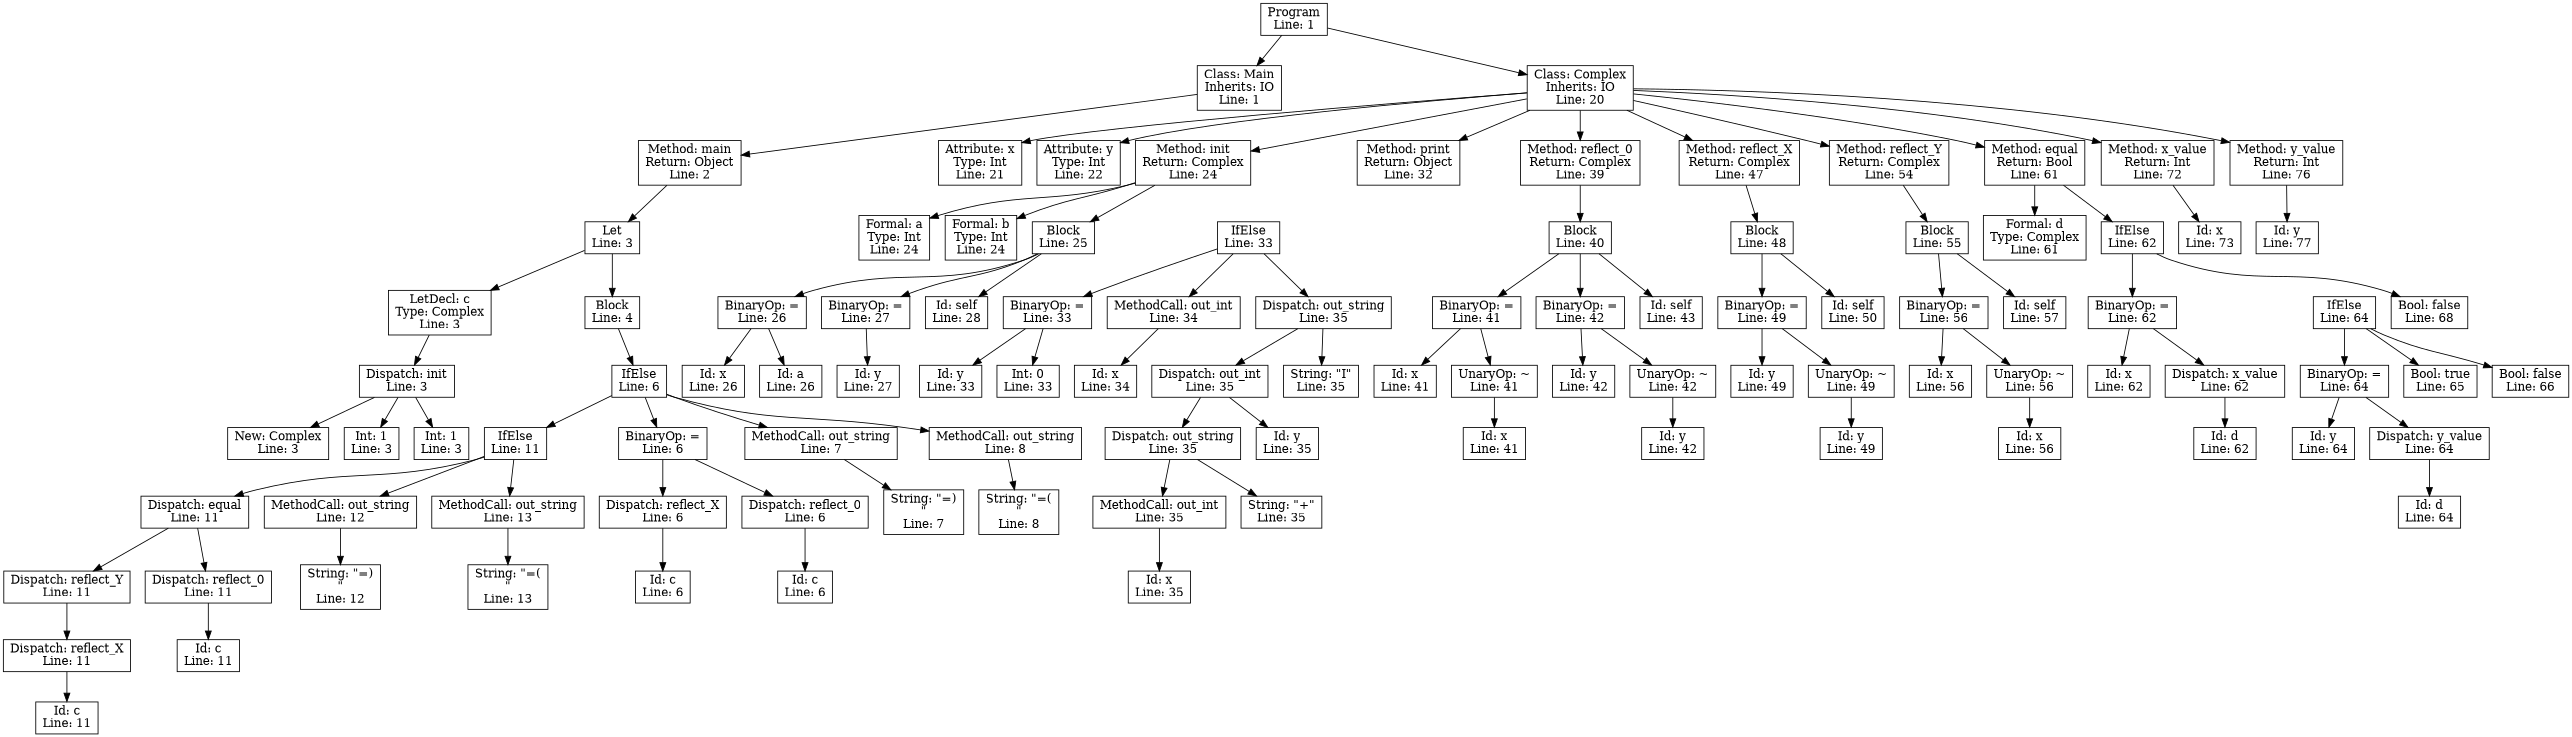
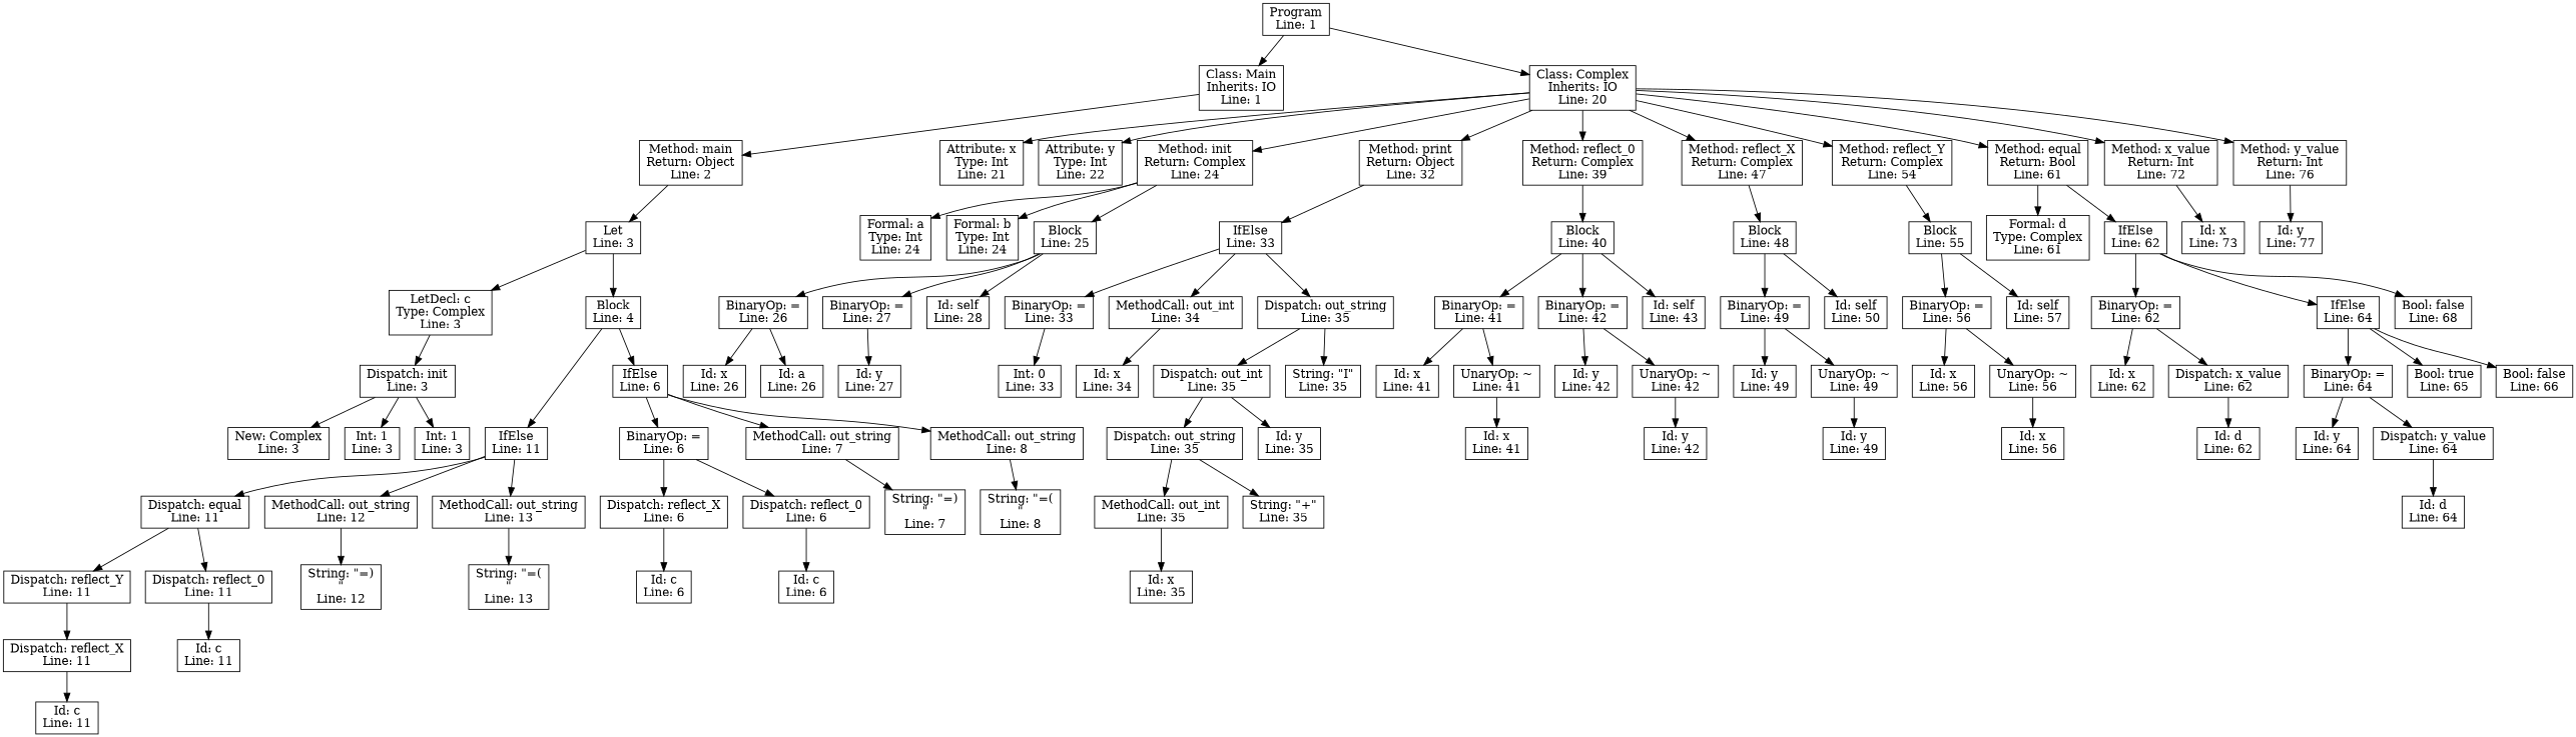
  digraph {
    node [shape=box]
    n1 [label="Program\nLine: 1"]
    n2 [label="Class: Main\nInherits: IO\nLine: 1"]
    n3 [label="Class: Complex\nInherits: IO\nLine: 20"]
    n4 [label="Method: main\nReturn: Object\nLine: 2"]
    n5 [label="Attribute: x\nType: Int\nLine: 21"]
    n6 [label="Attribute: y\nType: Int\nLine: 22"]
    n7 [label="Method: init\nReturn: Complex\nLine: 24"]
    n8 [label="Method: print\nReturn: Object\nLine: 32"]
    n9 [label="Method: reflect_0\nReturn: Complex\nLine: 39"]
    n10 [label="Method: reflect_X\nReturn: Complex\nLine: 47"]
    n11 [label="Method: reflect_Y\nReturn: Complex\nLine: 54"]
    n12 [label="Method: equal\nReturn: Bool\nLine: 61"]
    n13 [label="Method: x_value\nReturn: Int\nLine: 72"]
    n14 [label="Method: y_value\nReturn: Int\nLine: 76"]
    n15 [label="Let\nLine: 3"]
    n16 [label="LetDecl: c\nType: Complex\nLine: 3"]
    n17 [label="Block\nLine: 4"]
    n18 [label="Dispatch: init\nLine: 3"]
    n19 [label="IfElse\nLine: 6"]
    n20 [label="IfElse\nLine: 11"]
    n21 [label="New: Complex\nLine: 3"]
    n22 [label="Int: 1\nLine: 3"]
    n23 [label="Int: 1\nLine: 3"]
    n24 [label="BinaryOp: =\nLine: 6"]
    n25 [label="MethodCall: out_string\nLine: 7"]
    n26 [label="MethodCall: out_string\nLine: 8"]
    n27 [label="Dispatch: equal\nLine: 11"]
    n28 [label="MethodCall: out_string\nLine: 12"]
    n29 [label="MethodCall: out_string\nLine: 13"]
    n30 [label="Dispatch: reflect_X\nLine: 6"]
    n31 [label="Dispatch: reflect_0\nLine: 6"]
    n32 [label="String: \"=)\n\"\nLine: 7"]
    n33 [label="String: \"=(\n\"\nLine: 8"]
    n34 [label="Id: c\nLine: 6"]
    n35 [label="Id: c\nLine: 6"]
    n36 [label="Dispatch: reflect_Y\nLine: 11"]
    n37 [label="Dispatch: reflect_0\nLine: 11"]
    n38 [label="String: \"=)\n\"\nLine: 12"]
    n39 [label="String: \"=(\n\"\nLine: 13"]
    n40 [label="Dispatch: reflect_X\nLine: 11"]
    n41 [label="Id: c\nLine: 11"]
    n42 [label="Id: c\nLine: 11"]
    n43 [label="Formal: a\nType: Int\nLine: 24"]
    n44 [label="Formal: b\nType: Int\nLine: 24"]
    n45 [label="Block\nLine: 25"]
    n46 [label="IfElse\nLine: 33"]
    n47 [label="Block\nLine: 40"]
    n48 [label="Block\nLine: 48"]
    n49 [label="Block\nLine: 55"]
    n50 [label="Formal: d\nType: Complex\nLine: 61"]
    n51 [label="IfElse\nLine: 62"]
    n52 [label="Id: x\nLine: 73"]
    n53 [label="Id: y\nLine: 77"]
    n54 [label="BinaryOp: =\nLine: 26"]
    n55 [label="BinaryOp: =\nLine: 27"]
    n56 [label="Id: self\nLine: 28"]
    n57 [label="Id: x\nLine: 26"]
    n58 [label="Id: a\nLine: 26"]
    n59 [label="Id: y\nLine: 27"]
    n60 [label="BinaryOp: =\nLine: 33"]
    n61 [label="MethodCall: out_int\nLine: 34"]
    n62 [label="Dispatch: out_string\nLine: 35"]
-   n63 [label="Id: y\nLine: 33"]
    n64 [label="Int: 0\nLine: 33"]
    n65 [label="Id: x\nLine: 34"]
    n66 [label="Dispatch: out_int\nLine: 35"]
    n67 [label="String: \"I\"\nLine: 35"]
    n68 [label="Dispatch: out_string\nLine: 35"]
    n69 [label="Id: y\nLine: 35"]
    n70 [label="MethodCall: out_int\nLine: 35"]
    n71 [label="String: \"+\"\nLine: 35"]
    n72 [label="Id: x\nLine: 35"]
    n73 [label="BinaryOp: =\nLine: 41"]
    n74 [label="BinaryOp: =\nLine: 42"]
    n75 [label="Id: self\nLine: 43"]
    n76 [label="Id: x\nLine: 41"]
    n77 [label="UnaryOp: ~\nLine: 41"]
    n78 [label="Id: y\nLine: 42"]
    n79 [label="UnaryOp: ~\nLine: 42"]
    n80 [label="Id: x\nLine: 41"]
    n81 [label="Id: y\nLine: 42"]
    n82 [label="BinaryOp: =\nLine: 49"]
    n83 [label="Id: self\nLine: 50"]
    n84 [label="Id: y\nLine: 49"]
    n85 [label="UnaryOp: ~\nLine: 49"]
    n86 [label="Id: y\nLine: 49"]
    n87 [label="BinaryOp: =\nLine: 56"]
    n88 [label="Id: self\nLine: 57"]
    n89 [label="Id: x\nLine: 56"]
    n90 [label="UnaryOp: ~\nLine: 56"]
    n91 [label="Id: x\nLine: 56"]
    n92 [label="BinaryOp: =\nLine: 62"]
    n93 [label="IfElse\nLine: 64"]
    n94 [label="Bool: false\nLine: 68"]
    n95 [label="Id: x\nLine: 62"]
    n96 [label="Dispatch: x_value\nLine: 62"]
    n97 [label="BinaryOp: =\nLine: 64"]
    n98 [label="Bool: true\nLine: 65"]
    n99 [label="Bool: false\nLine: 66"]
    n100 [label="Id: d\nLine: 62"]
    n101 [label="Id: y\nLine: 64"]
    n102 [label="Dispatch: y_value\nLine: 64"]
    n103 [label="Id: d\nLine: 64"]
    n1 -> n2
    n1 -> n3
    n2 -> n4
    n3 -> n5
    n3 -> n6
    n3 -> n7
    n3 -> n8
    n3 -> n9
    n3 -> n10
    n3 -> n11
    n3 -> n12
    n3 -> n13
    n3 -> n14
    n4 -> n15
    n7 -> n43
    n7 -> n44
    n7 -> n45
+   n8 -> n46
    n9 -> n47
    n10 -> n48
    n11 -> n49
    n12 -> n50
    n12 -> n51
    n13 -> n52
    n14 -> n53
    n15 -> n16
    n15 -> n17
    n16 -> n18
    n17 -> n19
-   n19 -> n20
+   n17 -> n20
    n18 -> n21
    n18 -> n22
    n18 -> n23
    n19 -> n24
    n19 -> n25
    n19 -> n26
    n20 -> n27
    n20 -> n28
    n20 -> n29
    n24 -> n30
    n24 -> n31
    n25 -> n32
    n26 -> n33
    n27 -> n36
    n27 -> n37
    n28 -> n38
    n29 -> n39
    n30 -> n34
    n31 -> n35
    n36 -> n40
    n37 -> n41
    n40 -> n42
    n45 -> n54
    n45 -> n55
    n45 -> n56
    n46 -> n60
    n46 -> n61
    n46 -> n62
    n47 -> n73
    n47 -> n74
    n47 -> n75
    n48 -> n82
    n48 -> n83
    n49 -> n87
    n49 -> n88
    n51 -> n92
+   n51 -> n93
    n51 -> n94
    n54 -> n57
    n54 -> n58
    n55 -> n59
-   n60 -> n63
    n60 -> n64
    n61 -> n65
    n62 -> n66
    n62 -> n67
    n66 -> n68
    n66 -> n69
    n68 -> n70
    n68 -> n71
    n70 -> n72
    n73 -> n76
    n73 -> n77
    n74 -> n78
    n74 -> n79
    n77 -> n80
    n79 -> n81
    n82 -> n84
    n82 -> n85
    n85 -> n86
    n87 -> n89
    n87 -> n90
    n90 -> n91
    n92 -> n95
    n92 -> n96
    n93 -> n97
    n93 -> n98
    n93 -> n99
    n96 -> n100
    n97 -> n101
    n97 -> n102
    n102 -> n103
  }
